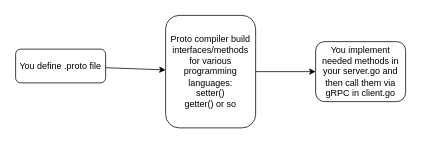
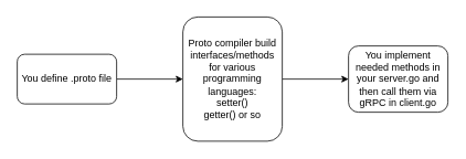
  <mxCell id="0" />
  <mxCell id="1" parent="0" />
  <mxCell id="2" value="" style="edgeStyle=none;html=1;" parent="1" source="3" target="5" edge="1"><mxGeometry relative="1" as="geometry" /></mxCell>
- <mxCell id="3" value="You define .proto file" style="rounded=1;whiteSpace=wrap;html=1;" parent="1" vertex="1"><mxGeometry x="20" y="65" width="120" height="45" as="geometry" /></mxCell>
+ <mxCell id="3" value="You define .proto file" style="rounded=1;whiteSpace=wrap;html=1;" parent="1" vertex="1"><mxGeometry x="20" y="65" width="120" height="60" as="geometry" /></mxCell>
  <mxCell id="4" value="" style="edgeStyle=none;html=1;" parent="1" source="5" target="6" edge="1"><mxGeometry relative="1" as="geometry" /></mxCell>
  <mxCell id="5" value="&lt;span&gt;Proto compiler build interfaces/methods for various programming languages:&lt;/span&gt;&lt;br&gt;&lt;span&gt;setter()&lt;/span&gt;&lt;br&gt;&lt;span&gt;getter() or so&lt;/span&gt;" style="whiteSpace=wrap;html=1;rounded=1;" parent="1" vertex="1"><mxGeometry x="220" y="20" width="120" height="150" as="geometry" /></mxCell>
  <mxCell id="6" value="You implement needed methods in your server.go and then call them via gRPC in client.go" style="whiteSpace=wrap;html=1;rounded=1;" parent="1" vertex="1"><mxGeometry x="420" y="55" width="120" height="80" as="geometry" /></mxCell>
